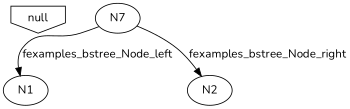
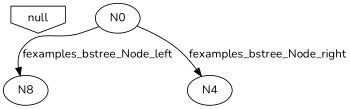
  digraph {
    nodesep=.5
    ordering=out
    fontname=Nunito
    node [fontname=Nunito]
    edge [fontname=Nunito]
    null [shape=invhouse]
-   N0 [label=N7]
-   N1
-   N2
+   N0
+   N1 [label=N8]
+   N2 [label=N4]
    N0 -> N1 [label=fexamples_bstree_Node_left]
    N0 -> N2 [label=fexamples_bstree_Node_right]
  }
